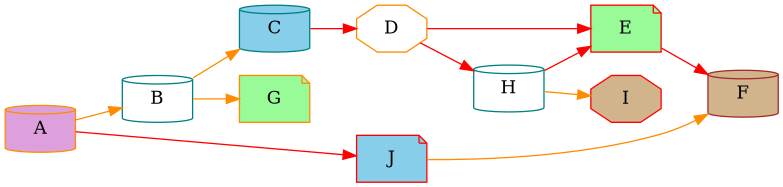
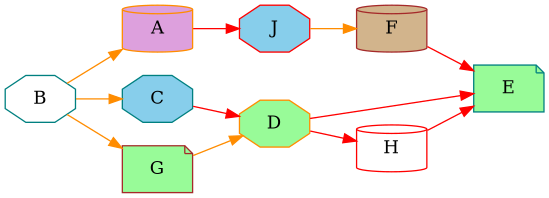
  digraph {
    rankdir=LR
    node [color=teal fillcolor=palegreen shape=octagon style=filled]
    edge [color=darkorange]
    A [color=darkorange fillcolor=plum shape=cylinder]
-   B [fillcolor=white shape=cylinder]
-   J [color=red fillcolor=skyblue shape=note]
-   C [fillcolor=skyblue shape=cylinder]
-   G [color=darkorange shape=note]
+   B [fillcolor=white]
+   J [color=red fillcolor=skyblue]
+   C [fillcolor=skyblue]
+   G [color=brown shape=note]
    F [color=brown fillcolor=tan shape=cylinder]
-   D [color=darkorange fillcolor=white]
-   E [color=red shape=note]
-   H [fillcolor=white shape=cylinder]
-   I [color=red fillcolor=tan]
-   A -> B
+   D [color=darkorange]
+   E [shape=note]
+   H [color=red fillcolor=white shape=cylinder]
+   B -> A
    A -> J [color=red]
    B -> C
    B -> G
    J -> F
    C -> D [color=red]
+   G -> D
    D -> E [color=red]
    D -> H [color=red]
-   E -> F [color=red]
+   F -> E [color=red]
    H -> E [color=red]
-   H -> I
  }
